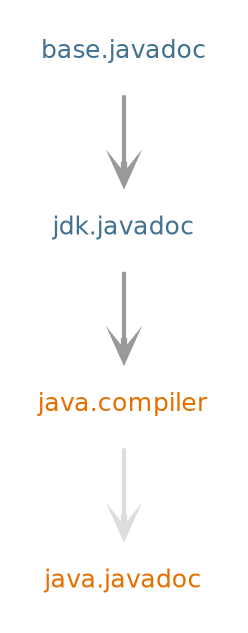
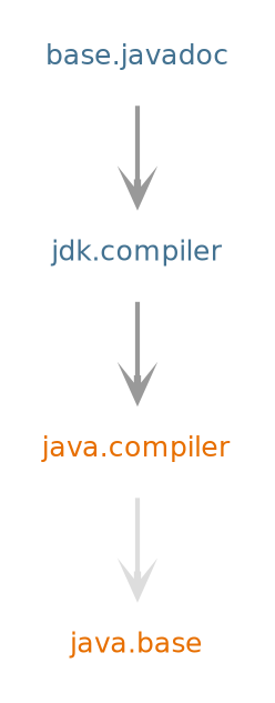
  digraph {
    nodesep=.5
    pencolor=transparent
    ranksep=0.600000
    node [fontcolor="#e76f00" fontname=DejaVuSans fontsize=12 group=java margin=".2,.2" shape=plaintext]
    edge [arrowhead=open arrowsize=1 color="#999999" penwidth=2]
    "java.compiler"
-   "java.base" [label="java.javadoc"]
-   "jdk.compiler" [fontcolor="#437291" group=jdk label="jdk.javadoc"]
+   "java.base"
+   "jdk.compiler" [fontcolor="#437291" group=jdk]
    n4 [fontcolor="#437291" group=jdk label="base.javadoc"]
    subgraph sub_1 {
      rank=same
      "java.compiler"
    }
    subgraph sub_2 {
      "java.compiler"
      "java.base"
    }
    subgraph sub_3 {
      "jdk.compiler"
      n4
    }
    "java.compiler" -> "java.base" [color="#dddddd" weight=10]
    "jdk.compiler" -> "java.compiler"
    n4 -> "jdk.compiler"
  }
